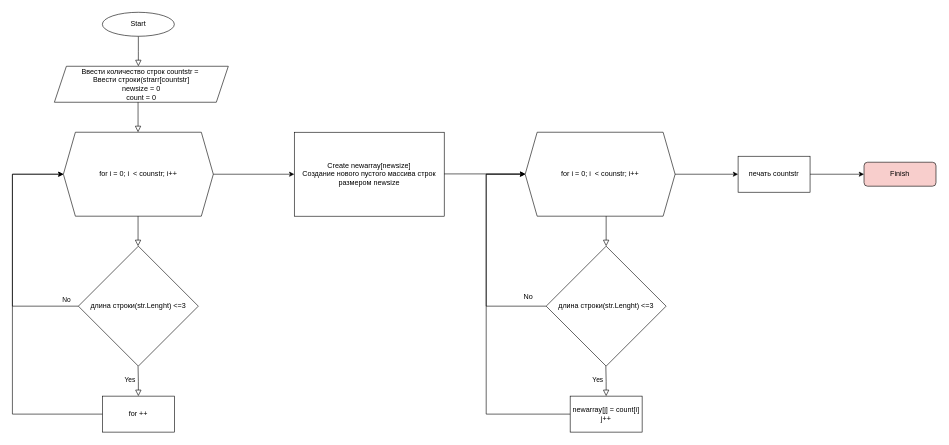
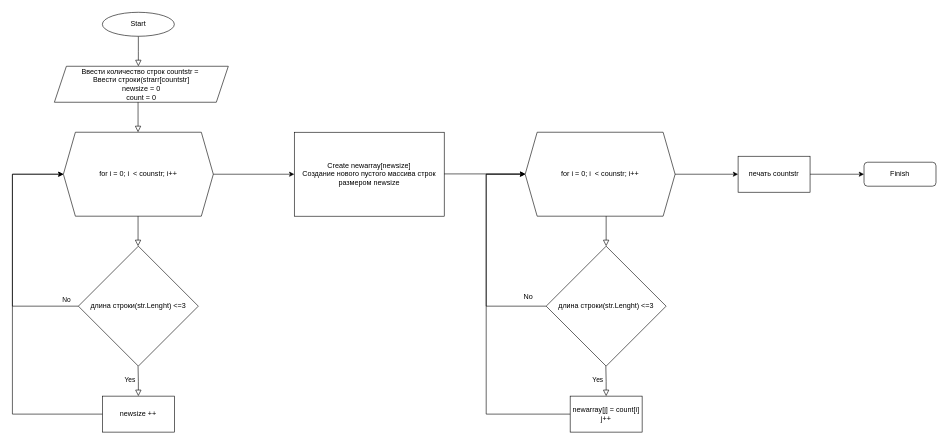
  <mxCell id="0" />
  <mxCell id="1" parent="0" />
  <mxCell id="2" value="" style="rounded=0;html=1;jettySize=auto;orthogonalLoop=1;fontSize=11;endArrow=block;endFill=0;endSize=8;strokeWidth=1;shadow=0;labelBackgroundColor=none;edgeStyle=orthogonalEdgeStyle;" parent="1" source="3" edge="1"><mxGeometry relative="1" as="geometry"><mxPoint x="230" y="110" as="targetPoint" /></mxGeometry></mxCell>
  <mxCell id="3" value="Start" style="ellipse;whiteSpace=wrap;html=1;fontSize=12;glass=0;strokeWidth=1;shadow=0;" parent="1" vertex="1"><mxGeometry x="170" y="20" width="120" height="40" as="geometry" /></mxCell>
  <mxCell id="4" value="Ввести количество строк countstr =&amp;nbsp;&lt;div&gt;Ввести строки(strarr[countstr]&lt;br&gt;&lt;div&gt;newsize = 0&lt;/div&gt;&lt;/div&gt;&lt;div&gt;count = 0&lt;/div&gt;" style="shape=parallelogram;perimeter=parallelogramPerimeter;whiteSpace=wrap;html=1;fixedSize=1;" vertex="1" parent="1"><mxGeometry x="90" y="110" width="290" height="60" as="geometry" /></mxCell>
  <mxCell id="5" value="" style="rounded=0;html=1;jettySize=auto;orthogonalLoop=1;fontSize=11;endArrow=block;endFill=0;endSize=8;strokeWidth=1;shadow=0;labelBackgroundColor=none;edgeStyle=orthogonalEdgeStyle;" edge="1" parent="1"><mxGeometry relative="1" as="geometry"><mxPoint x="229.5" y="170" as="sourcePoint" /><mxPoint x="229.5" y="220" as="targetPoint" /></mxGeometry></mxCell>
  <mxCell id="6" value="for i = 0; i&amp;nbsp; &amp;lt; counstr; i++" style="shape=hexagon;perimeter=hexagonPerimeter2;whiteSpace=wrap;html=1;fixedSize=1;" vertex="1" parent="1"><mxGeometry x="105" y="220" width="250" height="140" as="geometry" /></mxCell>
  <mxCell id="7" value="" style="rounded=0;html=1;jettySize=auto;orthogonalLoop=1;fontSize=11;endArrow=block;endFill=0;endSize=8;strokeWidth=1;shadow=0;labelBackgroundColor=none;edgeStyle=orthogonalEdgeStyle;" edge="1" parent="1"><mxGeometry relative="1" as="geometry"><mxPoint x="229.5" y="360" as="sourcePoint" /><mxPoint x="229.5" y="410" as="targetPoint" /></mxGeometry></mxCell>
  <mxCell id="8" value="длина строки(str.Lenght) &amp;lt;=3" style="rhombus;whiteSpace=wrap;html=1;" vertex="1" parent="1"><mxGeometry x="130" y="410" width="200" height="200" as="geometry" /></mxCell>
  <mxCell id="9" value="" style="rounded=0;html=1;jettySize=auto;orthogonalLoop=1;fontSize=11;endArrow=block;endFill=0;endSize=8;strokeWidth=1;shadow=0;labelBackgroundColor=none;edgeStyle=orthogonalEdgeStyle;" edge="1" parent="1"><mxGeometry relative="1" as="geometry"><mxPoint x="229.5" y="610" as="sourcePoint" /><mxPoint x="230" y="660" as="targetPoint" /></mxGeometry></mxCell>
  <mxCell id="10" value="Yes" style="edgeLabel;html=1;align=center;verticalAlign=middle;resizable=0;points=[];" vertex="1" connectable="0" parent="9"><mxGeometry x="-0.08" relative="1" as="geometry"><mxPoint x="-14" as="offset" /></mxGeometry></mxCell>
  <mxCell id="11" value="" style="endArrow=classic;html=1;rounded=0;exitX=0;exitY=0.5;exitDx=0;exitDy=0;entryX=0;entryY=0.5;entryDx=0;entryDy=0;" edge="1" parent="1" source="8" target="6"><mxGeometry width="50" height="50" relative="1" as="geometry"><mxPoint x="320" y="490" as="sourcePoint" /><mxPoint x="370" y="440" as="targetPoint" /><Array as="points"><mxPoint x="20" y="510" /><mxPoint x="20" y="290" /></Array></mxGeometry></mxCell>
- <mxCell id="12" value="for ++" style="rounded=0;whiteSpace=wrap;html=1;" vertex="1" parent="1"><mxGeometry x="170" y="660" width="120" height="60" as="geometry" /></mxCell>
+ <mxCell id="12" value="newsize ++" style="rounded=0;whiteSpace=wrap;html=1;" vertex="1" parent="1"><mxGeometry x="170" y="660" width="120" height="60" as="geometry" /></mxCell>
  <mxCell id="13" value="" style="endArrow=classic;html=1;rounded=0;exitX=0;exitY=0.5;exitDx=0;exitDy=0;entryX=0;entryY=0.5;entryDx=0;entryDy=0;" edge="1" parent="1" source="12" target="6"><mxGeometry width="50" height="50" relative="1" as="geometry"><mxPoint x="190" y="480" as="sourcePoint" /><mxPoint x="240" y="430" as="targetPoint" /><Array as="points"><mxPoint x="20" y="690" /><mxPoint x="20" y="290" /></Array></mxGeometry></mxCell>
  <mxCell id="14" value="" style="endArrow=classic;html=1;rounded=0;exitX=1;exitY=0.5;exitDx=0;exitDy=0;" edge="1" parent="1" source="6"><mxGeometry width="50" height="50" relative="1" as="geometry"><mxPoint x="190" y="480" as="sourcePoint" /><mxPoint x="490" y="290" as="targetPoint" /></mxGeometry></mxCell>
  <mxCell id="15" value="Create newarray[newsize]&lt;div&gt;Создание нового пустого массива строк размером newsize&lt;/div&gt;" style="rounded=0;whiteSpace=wrap;html=1;" vertex="1" parent="1"><mxGeometry x="490" y="220" width="250" height="140" as="geometry" /></mxCell>
  <mxCell id="16" value="" style="endArrow=classic;html=1;rounded=0;exitX=1;exitY=0.5;exitDx=0;exitDy=0;" edge="1" parent="1"><mxGeometry width="50" height="50" relative="1" as="geometry"><mxPoint x="740" y="289.5" as="sourcePoint" /><mxPoint x="875" y="289.5" as="targetPoint" /></mxGeometry></mxCell>
  <mxCell id="17" value="for i = 0; i&amp;nbsp; &amp;lt; counstr; i++" style="shape=hexagon;perimeter=hexagonPerimeter2;whiteSpace=wrap;html=1;fixedSize=1;" vertex="1" parent="1"><mxGeometry x="875" y="220" width="250" height="140" as="geometry" /></mxCell>
  <mxCell id="18" value="" style="rounded=0;html=1;jettySize=auto;orthogonalLoop=1;fontSize=11;endArrow=block;endFill=0;endSize=8;strokeWidth=1;shadow=0;labelBackgroundColor=none;edgeStyle=orthogonalEdgeStyle;" edge="1" parent="1"><mxGeometry relative="1" as="geometry"><mxPoint x="1010" y="360" as="sourcePoint" /><mxPoint x="1010" y="410" as="targetPoint" /></mxGeometry></mxCell>
  <mxCell id="19" value="длина строки(str.Lenght) &amp;lt;=3" style="rhombus;whiteSpace=wrap;html=1;" vertex="1" parent="1"><mxGeometry x="910" y="410" width="200" height="200" as="geometry" /></mxCell>
  <mxCell id="20" value="" style="rounded=0;html=1;jettySize=auto;orthogonalLoop=1;fontSize=11;endArrow=block;endFill=0;endSize=8;strokeWidth=1;shadow=0;labelBackgroundColor=none;edgeStyle=orthogonalEdgeStyle;" edge="1" parent="1"><mxGeometry relative="1" as="geometry"><mxPoint x="1009.5" y="610" as="sourcePoint" /><mxPoint x="1010" y="660" as="targetPoint" /></mxGeometry></mxCell>
  <mxCell id="21" value="Yes" style="edgeLabel;html=1;align=center;verticalAlign=middle;resizable=0;points=[];" vertex="1" connectable="0" parent="20"><mxGeometry x="-0.08" relative="1" as="geometry"><mxPoint x="-14" as="offset" /></mxGeometry></mxCell>
  <mxCell id="22" value="No" style="edgeLabel;html=1;align=center;verticalAlign=middle;resizable=0;points=[];" vertex="1" connectable="0" parent="1"><mxGeometry x="109.997" y="509.999" as="geometry"><mxPoint y="-11" as="offset" /></mxGeometry></mxCell>
  <mxCell id="23" value="newarray[j] = count[i]&lt;div&gt;j++&lt;/div&gt;" style="rounded=0;whiteSpace=wrap;html=1;" vertex="1" parent="1"><mxGeometry x="950" y="660" width="120" height="60" as="geometry" /></mxCell>
  <mxCell id="24" value="" style="endArrow=classic;html=1;rounded=0;exitX=0;exitY=0.5;exitDx=0;exitDy=0;entryX=0;entryY=0.5;entryDx=0;entryDy=0;" edge="1" parent="1" source="23" target="17"><mxGeometry width="50" height="50" relative="1" as="geometry"><mxPoint x="875" y="670" as="sourcePoint" /><mxPoint x="925" y="620" as="targetPoint" /><Array as="points"><mxPoint x="810" y="690" /><mxPoint x="810" y="290" /></Array></mxGeometry></mxCell>
  <mxCell id="25" value="" style="endArrow=classic;html=1;rounded=0;exitX=0;exitY=0.5;exitDx=0;exitDy=0;entryX=0;entryY=0.5;entryDx=0;entryDy=0;" edge="1" parent="1" source="19" target="17"><mxGeometry width="50" height="50" relative="1" as="geometry"><mxPoint x="910" y="550" as="sourcePoint" /><mxPoint x="870" y="290" as="targetPoint" /><Array as="points"><mxPoint x="810" y="510" /><mxPoint x="810" y="290" /></Array></mxGeometry></mxCell>
  <mxCell id="26" value="No" style="text;html=1;align=center;verticalAlign=middle;resizable=0;points=[];autosize=1;strokeColor=none;fillColor=none;" vertex="1" parent="1"><mxGeometry x="860" y="480" width="40" height="30" as="geometry" /></mxCell>
  <mxCell id="27" value="" style="endArrow=classic;html=1;rounded=0;exitX=1;exitY=0.5;exitDx=0;exitDy=0;" edge="1" parent="1" source="17"><mxGeometry width="50" height="50" relative="1" as="geometry"><mxPoint x="910" y="550" as="sourcePoint" /><mxPoint x="1230" y="290" as="targetPoint" /></mxGeometry></mxCell>
  <mxCell id="28" value="печать countstr" style="rounded=0;whiteSpace=wrap;html=1;" vertex="1" parent="1"><mxGeometry x="1230" y="260" width="120" height="60" as="geometry" /></mxCell>
  <mxCell id="29" value="" style="endArrow=classic;html=1;rounded=0;exitX=1;exitY=0.5;exitDx=0;exitDy=0;" edge="1" parent="1" source="28"><mxGeometry width="50" height="50" relative="1" as="geometry"><mxPoint x="910" y="550" as="sourcePoint" /><mxPoint x="1440" y="290" as="targetPoint" /></mxGeometry></mxCell>
- <mxCell id="30" value="Finish" style="rounded=1;whiteSpace=wrap;html=1;fontSize=12;glass=0;strokeWidth=1;shadow=0;fillColor=#f8cecc;" vertex="1" parent="1"><mxGeometry x="1440" y="270" width="120" height="40" as="geometry" /></mxCell>
+ <mxCell id="30" value="Finish" style="rounded=1;whiteSpace=wrap;html=1;fontSize=12;glass=0;strokeWidth=1;shadow=0;" vertex="1" parent="1"><mxGeometry x="1440" y="270" width="120" height="40" as="geometry" /></mxCell>
